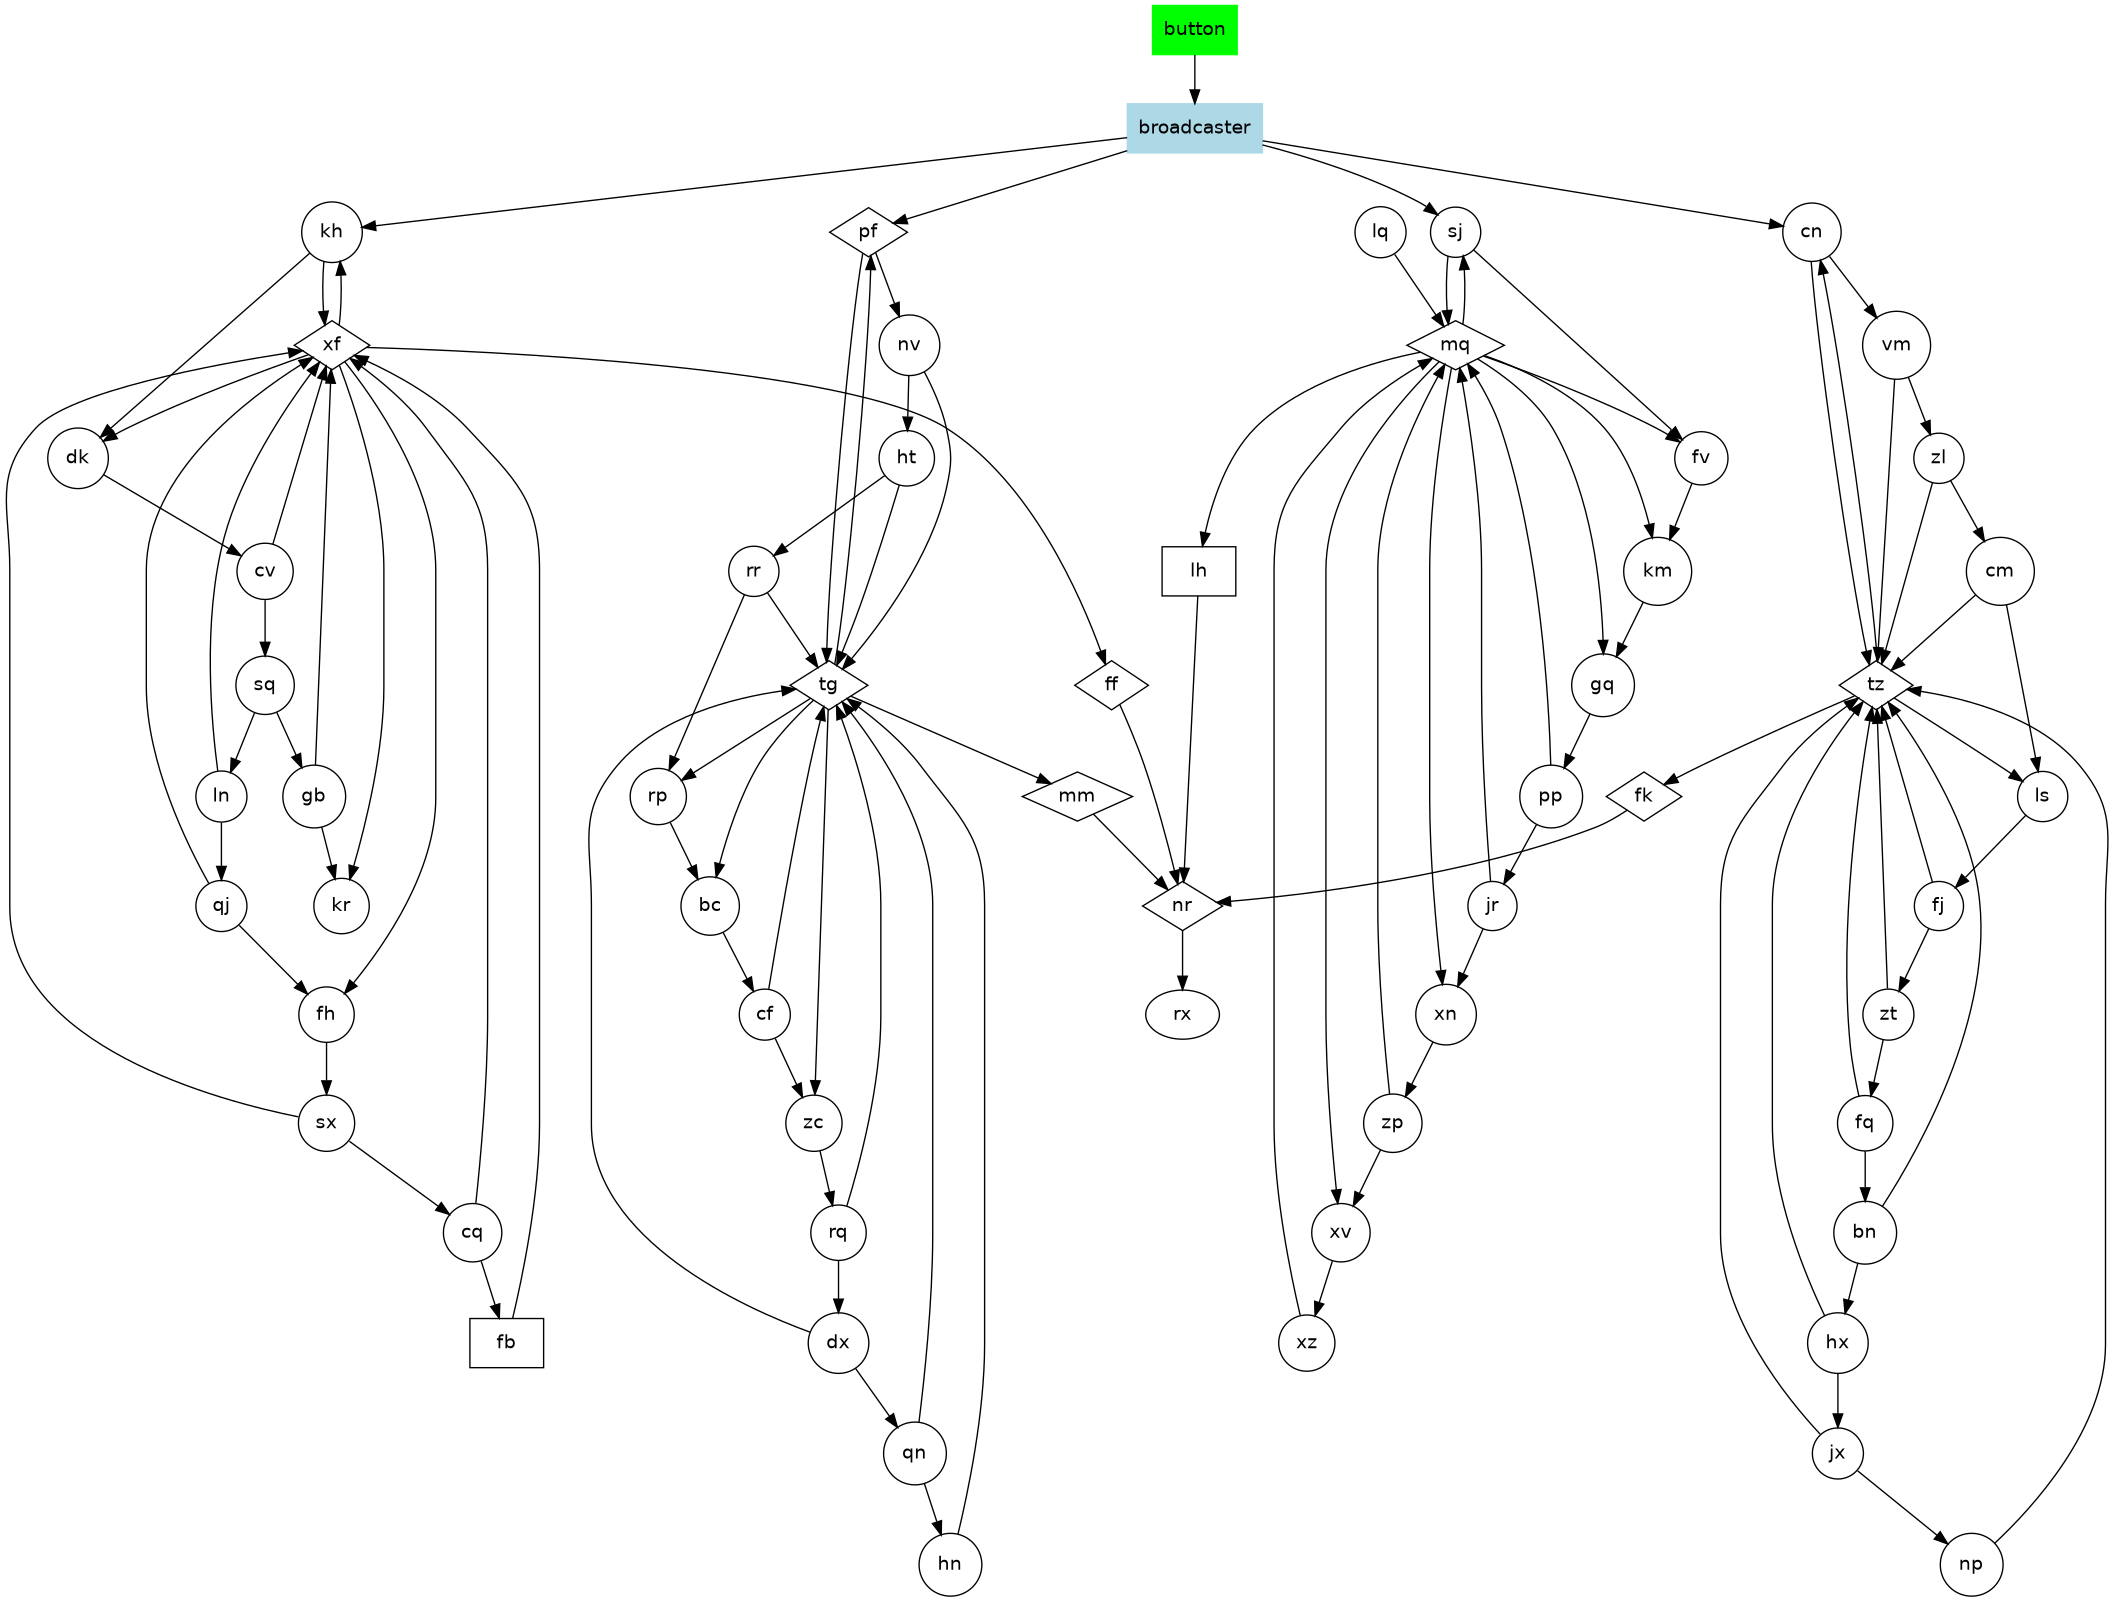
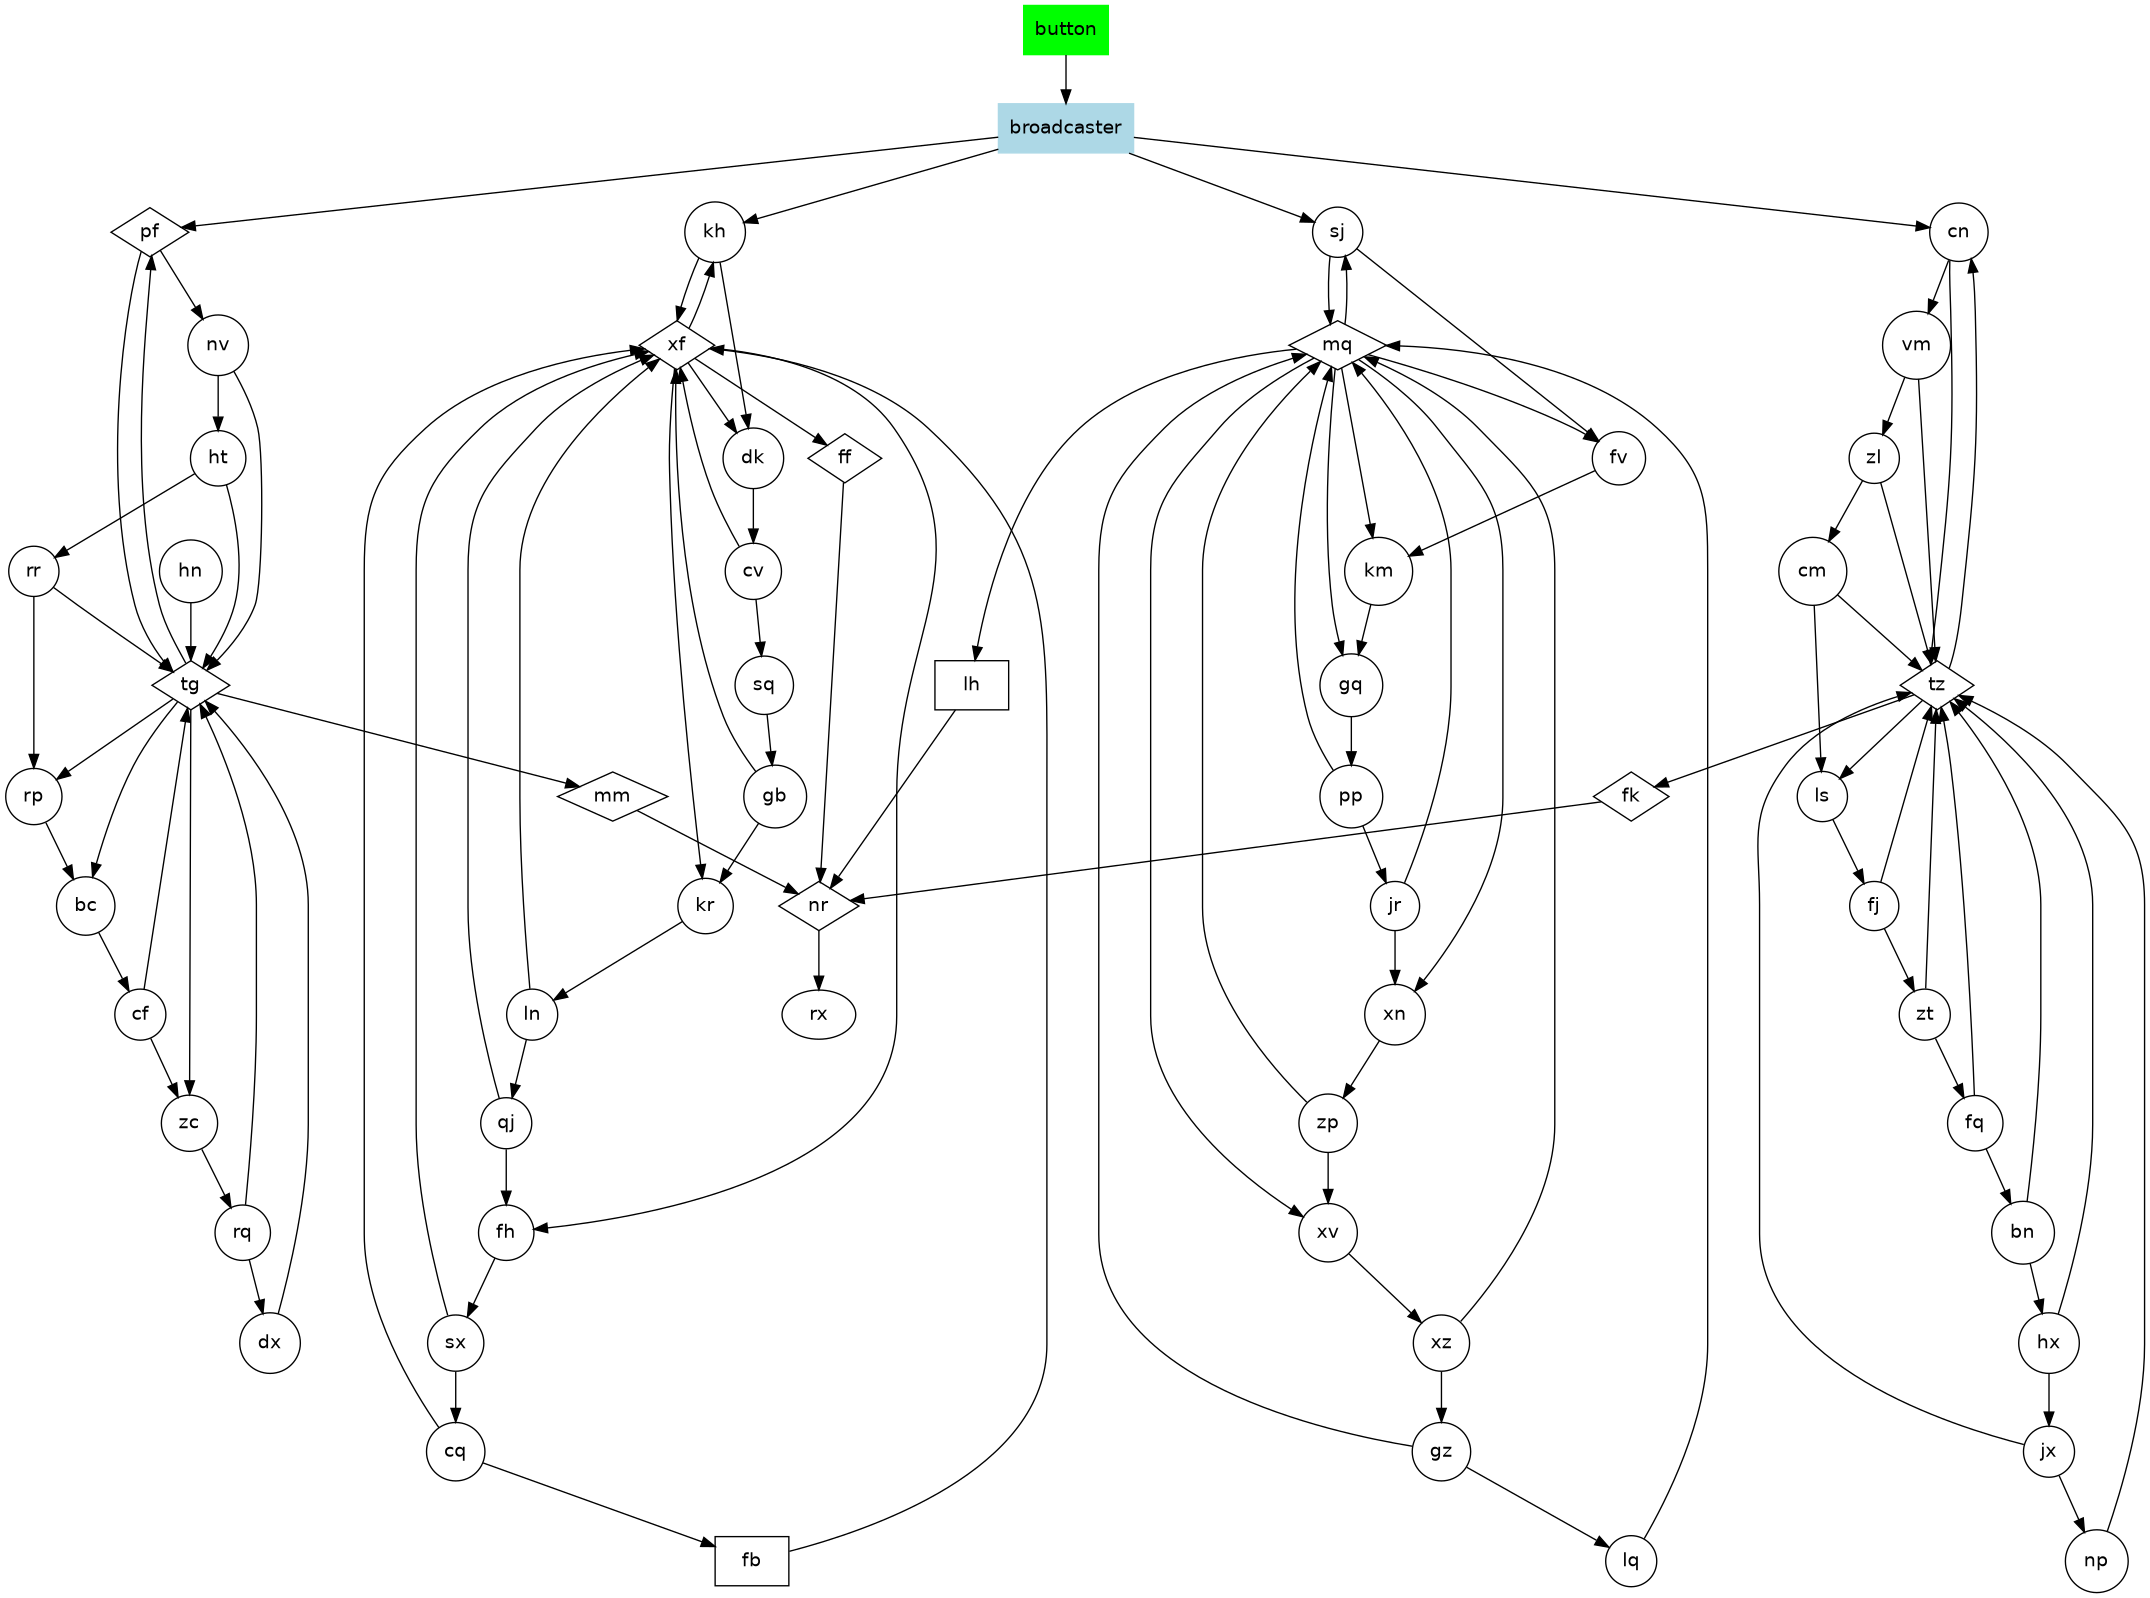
  digraph {
    fontname="DejaVu Sans"
    node [fontname="DejaVu Sans" shape=circle]
    edge [fontname="DejaVu Sans"]
    button [color=green shape=rectangle style=filled]
    broadcaster [color=lightblue shape=box style=filled]
    pf [shape=diamond]
    kh
    sj
    cn
    nv
    tg [shape=diamond]
    xf [shape=diamond]
    dk
    mq [shape=diamond]
    fv
    tz [shape=diamond]
    vm
    jr
    xn
    zp
    gq
    km
    xv
    lh [shape=box]
    zl
    cm
    ls
    fk [shape=diamond]
    hx
    jx
    np
    fj
+   gz
    lq
    gb
    kr
    ln
    fh
    ff [shape=diamond]
    zc
    rq
    dx
    qj
    pp
    fb [shape=box]
    ht
    bc
    rp
    mm [shape=diamond]
    cf
    cq
-   qn
    xz
    cv
    sq
    rr
    sx
    zt
    fq
    bn
    hn
    nr [shape=diamond]
    rx [shape=""]
    button -> broadcaster
    broadcaster -> pf
    broadcaster -> kh
    broadcaster -> sj
    broadcaster -> cn
    pf -> nv
    pf -> tg
    kh -> xf
    kh -> dk
    sj -> mq
    sj -> fv
    cn -> tz
    cn -> vm
    nv -> tg
    nv -> ht
    tg -> pf
    tg -> zc
    tg -> bc
    tg -> rp
    tg -> mm
    xf -> kh
    xf -> dk
    xf -> kr
    xf -> fh
    xf -> ff
    dk -> cv
    mq -> sj
    mq -> fv
    mq -> xn
    mq -> gq
    mq -> km
    mq -> xv
    mq -> lh
    fv -> km
    tz -> cn
    tz -> ls
    tz -> fk
    vm -> tz
    vm -> zl
    jr -> mq
    jr -> xn
    xn -> zp
    zp -> mq
    zp -> xv
    gq -> pp
    km -> gq
    xv -> xz
    lh -> nr
    zl -> tz
    zl -> cm
    cm -> tz
    cm -> ls
    ls -> fj
    fk -> nr
    hx -> tz
    hx -> jx
    jx -> tz
    jx -> np
    np -> tz
    fj -> tz
    fj -> zt
+   gz -> mq
+   gz -> lq
    lq -> mq
    gb -> xf
    gb -> kr
-   sq -> ln
+   kr -> ln
    ln -> xf
    ln -> qj
    fh -> sx
    ff -> nr
    zc -> rq
    rq -> tg
    rq -> dx
    dx -> tg
-   dx -> qn
    qj -> xf
    qj -> fh
    pp -> mq
    pp -> jr
    fb -> xf
    ht -> tg
    ht -> rr
    bc -> cf
    rp -> bc
    mm -> nr
    cf -> tg
    cf -> zc
    cq -> xf
    cq -> fb
-   qn -> tg
-   qn -> hn
    xz -> mq
+   xz -> gz
    cv -> xf
    cv -> sq
    sq -> gb
    rr -> tg
    rr -> rp
    sx -> xf
    sx -> cq
    zt -> tz
    zt -> fq
    fq -> tz
    fq -> bn
    bn -> tz
    bn -> hx
    hn -> tg
    nr -> rx
  }
